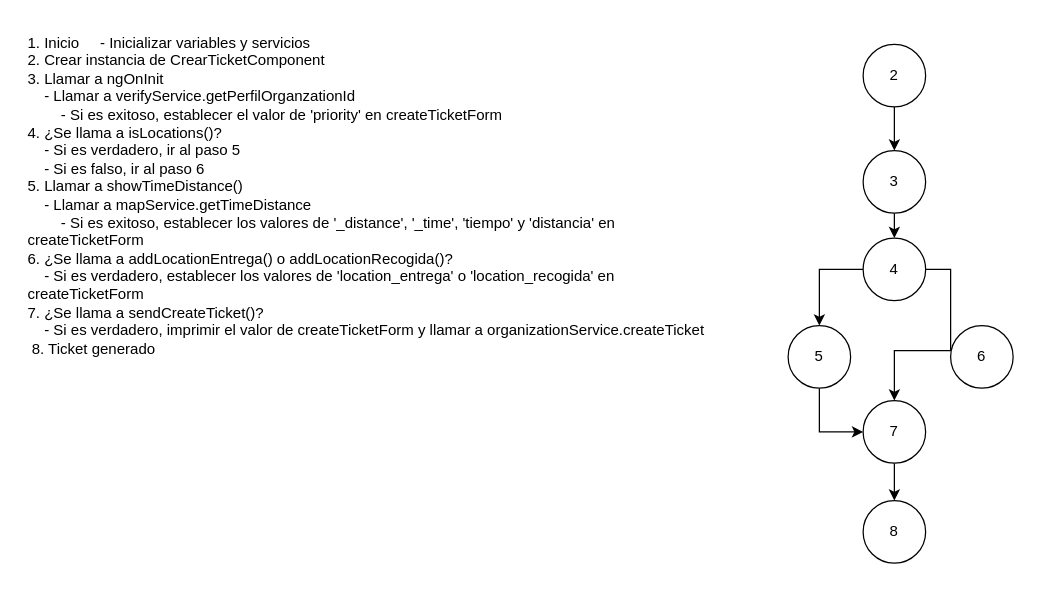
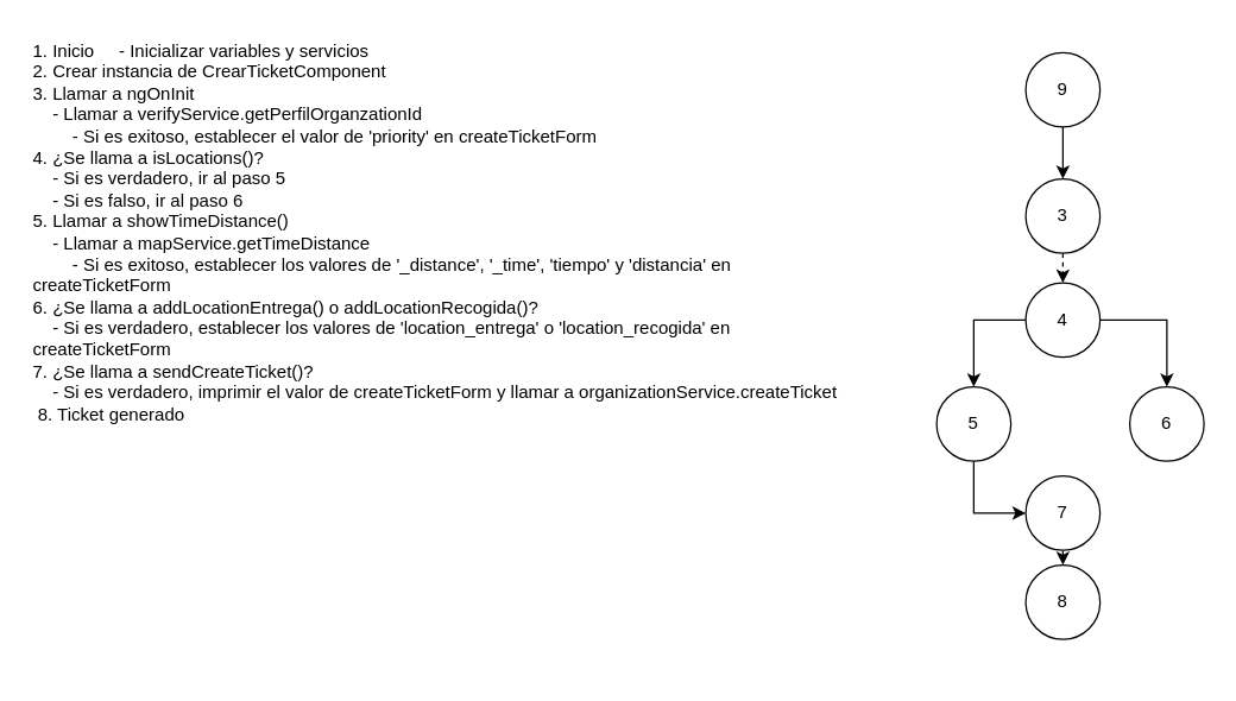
  <mxCell id="0" />
  <mxCell id="1" parent="0" />
  <mxCell id="2" value="1. Inicio     - Inicializar variables y servicios&#10;2. Crear instancia de CrearTicketComponent&#10;3. Llamar a ngOnInit&#10;    - Llamar a verifyService.getPerfilOrganzationId&#10;        - Si es exitoso, establecer el valor de 'priority' en createTicketForm&#10;4. ¿Se llama a isLocations()?&#10;    - Si es verdadero, ir al paso 5&#10;    - Si es falso, ir al paso 6&#10;5. Llamar a showTimeDistance()&#10;    - Llamar a mapService.getTimeDistance&#10;        - Si es exitoso, establecer los valores de '_distance', '_time', 'tiempo' y 'distancia' en createTicketForm&#10;6. ¿Se llama a addLocationEntrega() o addLocationRecogida()?&#10;    - Si es verdadero, establecer los valores de 'location_entrega' o 'location_recogida' en createTicketForm&#10;7. ¿Se llama a sendCreateTicket()?&#10;    - Si es verdadero, imprimir el valor de createTicketForm y llamar a organizationService.createTicket&#10; 8. Ticket generado" style="text;whiteSpace=wrap;" parent="1" vertex="1"><mxGeometry x="20" y="20" width="560" height="340" as="geometry" /></mxCell>
  <mxCell id="3" style="edgeStyle=orthogonalEdgeStyle;rounded=0;orthogonalLoop=1;jettySize=auto;html=1;exitX=0.5;exitY=1;exitDx=0;exitDy=0;entryX=0.5;entryY=0;entryDx=0;entryDy=0;" parent="1" source="4" target="6" edge="1"><mxGeometry relative="1" as="geometry" /></mxCell>
- <mxCell id="4" value="2" style="ellipse;whiteSpace=wrap;html=1;aspect=fixed;" parent="1" vertex="1"><mxGeometry x="690" y="35" width="50" height="50" as="geometry" /></mxCell>
- <mxCell id="5" style="edgeStyle=orthogonalEdgeStyle;rounded=0;orthogonalLoop=1;jettySize=auto;html=1;exitX=0.5;exitY=1;exitDx=0;exitDy=0;entryX=0.5;entryY=0;entryDx=0;entryDy=0;" parent="1" source="6" target="9" edge="1"><mxGeometry relative="1" as="geometry" /></mxCell>
+ <mxCell id="4" value="9" style="ellipse;whiteSpace=wrap;html=1;aspect=fixed;" parent="1" vertex="1"><mxGeometry x="690" y="35" width="50" height="50" as="geometry" /></mxCell>
+ <mxCell id="5" style="edgeStyle=orthogonalEdgeStyle;rounded=0;orthogonalLoop=1;jettySize=auto;html=1;exitX=0.5;exitY=1;exitDx=0;exitDy=0;entryX=0.5;entryY=0;entryDx=0;entryDy=0;dashed=1;" parent="1" source="6" target="9" edge="1"><mxGeometry relative="1" as="geometry" /></mxCell>
  <mxCell id="6" value="3" style="ellipse;whiteSpace=wrap;html=1;aspect=fixed;" parent="1" vertex="1"><mxGeometry x="690" y="120" width="50" height="50" as="geometry" /></mxCell>
  <mxCell id="7" style="edgeStyle=orthogonalEdgeStyle;rounded=0;orthogonalLoop=1;jettySize=auto;html=1;exitX=0;exitY=0.5;exitDx=0;exitDy=0;entryX=0.5;entryY=0;entryDx=0;entryDy=0;" parent="1" source="9" target="11" edge="1"><mxGeometry relative="1" as="geometry" /></mxCell>
- <mxCell id="8" style="edgeStyle=orthogonalEdgeStyle;rounded=0;orthogonalLoop=1;jettySize=auto;html=1;exitX=1;exitY=0.5;exitDx=0;exitDy=0;" parent="1" source="9" target="14" edge="1"><mxGeometry relative="1" as="geometry" /></mxCell>
+ <mxCell id="8" style="edgeStyle=orthogonalEdgeStyle;rounded=0;orthogonalLoop=1;jettySize=auto;html=1;exitX=1;exitY=0.5;exitDx=0;exitDy=0;entryX=0.5;entryY=0;entryDx=0;entryDy=0;" parent="1" source="9" target="12" edge="1"><mxGeometry relative="1" as="geometry" /></mxCell>
  <mxCell id="9" value="4" style="ellipse;whiteSpace=wrap;html=1;aspect=fixed;" parent="1" vertex="1"><mxGeometry x="690" y="190" width="50" height="50" as="geometry" /></mxCell>
  <mxCell id="10" style="edgeStyle=orthogonalEdgeStyle;rounded=0;orthogonalLoop=1;jettySize=auto;html=1;exitX=0.5;exitY=1;exitDx=0;exitDy=0;entryX=0;entryY=0.5;entryDx=0;entryDy=0;" parent="1" source="11" target="14" edge="1"><mxGeometry relative="1" as="geometry" /></mxCell>
  <mxCell id="11" value="5" style="ellipse;whiteSpace=wrap;html=1;aspect=fixed;" parent="1" vertex="1"><mxGeometry x="630" y="260" width="50" height="50" as="geometry" /></mxCell>
  <mxCell id="12" value="6" style="ellipse;whiteSpace=wrap;html=1;aspect=fixed;" parent="1" vertex="1"><mxGeometry x="760" y="260" width="50" height="50" as="geometry" /></mxCell>
  <mxCell id="13" style="edgeStyle=orthogonalEdgeStyle;rounded=0;orthogonalLoop=1;jettySize=auto;html=1;exitX=0.5;exitY=1;exitDx=0;exitDy=0;entryX=0.5;entryY=0;entryDx=0;entryDy=0;" parent="1" source="14" target="15" edge="1"><mxGeometry relative="1" as="geometry" /></mxCell>
  <mxCell id="14" value="7" style="ellipse;whiteSpace=wrap;html=1;aspect=fixed;" parent="1" vertex="1"><mxGeometry x="690" y="320" width="50" height="50" as="geometry" /></mxCell>
- <mxCell id="15" value="8" style="ellipse;whiteSpace=wrap;html=1;aspect=fixed;" parent="1" vertex="1"><mxGeometry x="690" y="400" width="50" height="50" as="geometry" /></mxCell>
+ <mxCell id="15" value="8" style="ellipse;whiteSpace=wrap;html=1;aspect=fixed;" parent="1" vertex="1"><mxGeometry x="690" y="380" width="50" height="50" as="geometry" /></mxCell>
